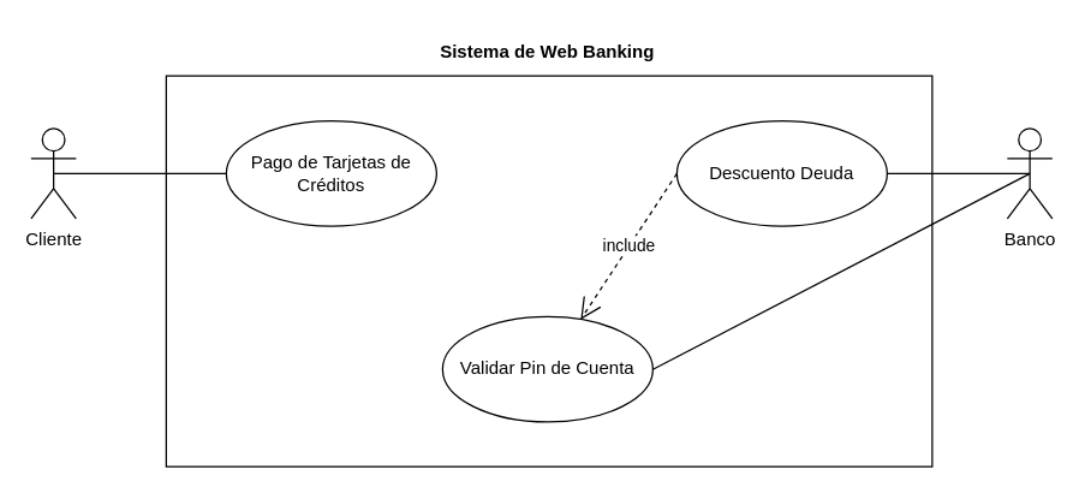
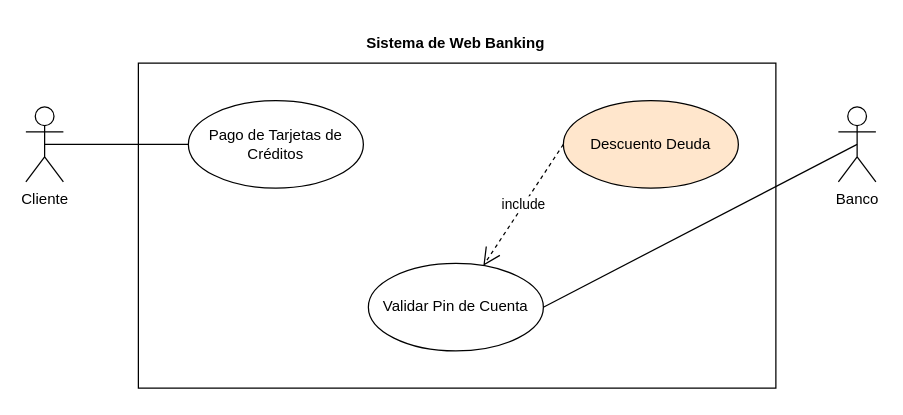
  <mxCell id="0" />
  <mxCell id="1" parent="0" />
  <mxCell id="2" value="" style="html=1;" vertex="1" parent="1"><mxGeometry x="110" y="50" width="510" height="260" as="geometry" /></mxCell>
  <mxCell id="3" value="Cliente" style="shape=umlActor;verticalLabelPosition=bottom;verticalAlign=top;html=1;" vertex="1" parent="1"><mxGeometry x="20" y="85" width="30" height="60" as="geometry" /></mxCell>
  <mxCell id="4" value="Sistema de Web Banking" style="text;align=center;fontStyle=1;verticalAlign=middle;spacingLeft=3;spacingRight=3;strokeColor=none;rotatable=0;points=[[0,0.5],[1,0.5]];portConstraint=eastwest;" vertex="1" parent="1"><mxGeometry x="324" y="20" width="80" height="26" as="geometry" /></mxCell>
  <mxCell id="5" value="Banco" style="shape=umlActor;verticalLabelPosition=bottom;verticalAlign=top;html=1;" vertex="1" parent="1"><mxGeometry x="670" y="85" width="30" height="60" as="geometry" /></mxCell>
  <mxCell id="6" value="Pago de Tarjetas de Créditos" style="ellipse;whiteSpace=wrap;html=1;" vertex="1" parent="1"><mxGeometry x="150" y="80" width="140" height="70" as="geometry" /></mxCell>
- <mxCell id="7" value="Descuento Deuda" style="ellipse;whiteSpace=wrap;html=1;" vertex="1" parent="1"><mxGeometry x="450" y="80" width="140" height="70" as="geometry" /></mxCell>
- <mxCell id="8" value="" style="endArrow=none;html=1;rounded=0;entryX=0.5;entryY=0.5;entryDx=0;entryDy=0;entryPerimeter=0;exitX=1;exitY=0.5;exitDx=0;exitDy=0;" edge="1" parent="1" source="7" target="5"><mxGeometry width="50" height="50" relative="1" as="geometry"><mxPoint x="230" y="480" as="sourcePoint" /><mxPoint x="280" y="430" as="targetPoint" /></mxGeometry></mxCell>
+ <mxCell id="7" value="Descuento Deuda" style="ellipse;whiteSpace=wrap;html=1;fillColor=#ffe6cc;" vertex="1" parent="1"><mxGeometry x="450" y="80" width="140" height="70" as="geometry" /></mxCell>
  <mxCell id="9" value="" style="endArrow=none;html=1;rounded=0;exitX=0.5;exitY=0.5;exitDx=0;exitDy=0;exitPerimeter=0;entryX=0;entryY=0.5;entryDx=0;entryDy=0;" edge="1" parent="1" source="3" target="6"><mxGeometry width="50" height="50" relative="1" as="geometry"><mxPoint x="300" y="260" as="sourcePoint" /><mxPoint x="350" y="210" as="targetPoint" /></mxGeometry></mxCell>
  <mxCell id="10" value="include" style="endArrow=open;endSize=12;dashed=1;html=1;rounded=0;exitX=0;exitY=0.5;exitDx=0;exitDy=0;" edge="1" parent="1" source="7" target="12"><mxGeometry width="160" relative="1" as="geometry"><mxPoint x="240" y="300" as="sourcePoint" /><mxPoint x="400" y="300" as="targetPoint" /></mxGeometry></mxCell>
  <mxCell id="11" value="" style="endArrow=none;html=1;rounded=0;entryX=0.5;entryY=0.5;entryDx=0;entryDy=0;entryPerimeter=0;exitX=1;exitY=0.5;exitDx=0;exitDy=0;" edge="1" parent="1" source="12" target="5"><mxGeometry width="50" height="50" relative="1" as="geometry"><mxPoint x="237" y="330.25" as="sourcePoint" /><mxPoint x="737" y="150" as="targetPoint" /></mxGeometry></mxCell>
  <mxCell id="12" value="Validar Pin de Cuenta" style="ellipse;whiteSpace=wrap;html=1;" vertex="1" parent="1"><mxGeometry x="294" y="210.25" width="140" height="70" as="geometry" /></mxCell>
